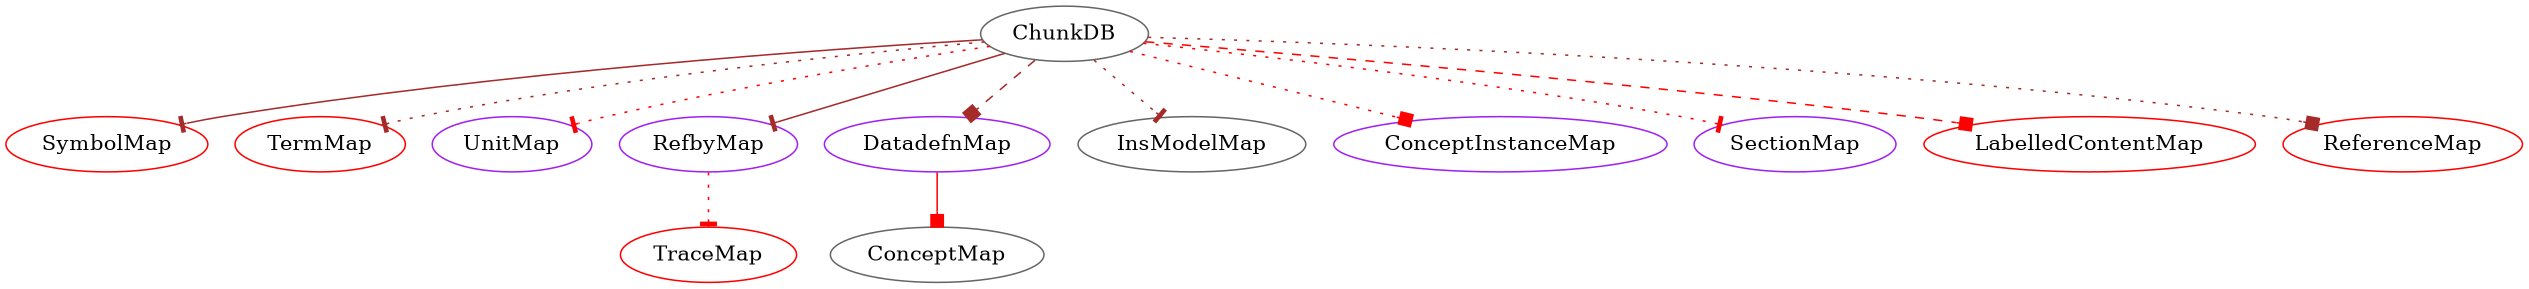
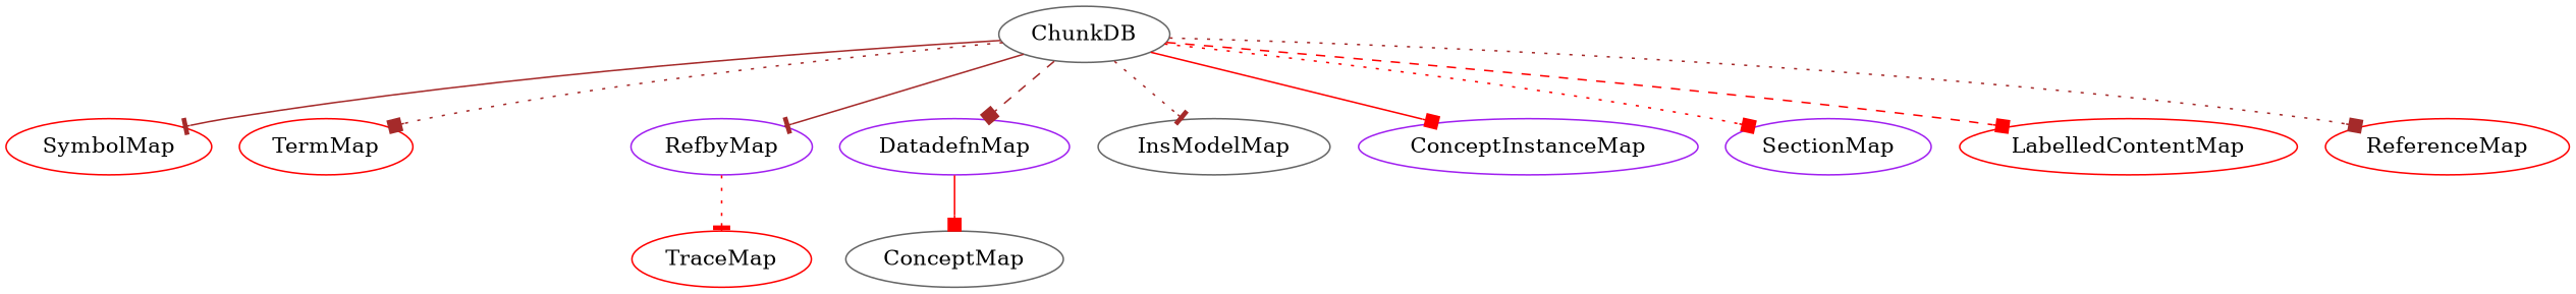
  digraph {
    node [color=red]
    edge [arrowhead=tee color=brown style=dotted]
    n1 [color=gray40 label=ChunkDB shape=oval]
    SymbolMap
    TermMap
-   UnitMap [color=purple]
    RefbyMap [color=purple]
    DatadefnMap [color=purple]
    InsModelMap [color=gray40]
    ConceptInstanceMap [color=purple]
    SectionMap [color=purple]
    LabelledContentMap
    ReferenceMap
    TraceMap
    ConceptMap [color=gray40]
    n1 -> SymbolMap [style=solid]
-   n1 -> TermMap
-   n1 -> UnitMap [color=red]
+   n1 -> TermMap [arrowhead=box]
    n1 -> RefbyMap [style=solid]
    n1 -> DatadefnMap [arrowhead=box style=dashed]
    n1 -> InsModelMap
-   n1 -> ConceptInstanceMap [arrowhead=box color=red]
-   n1 -> SectionMap [color=red]
+   n1 -> ConceptInstanceMap [arrowhead=box color=red style=solid]
+   n1 -> SectionMap [arrowhead=box color=red]
    n1 -> LabelledContentMap [arrowhead=box color=red style=dashed]
    n1 -> ReferenceMap [arrowhead=box]
    RefbyMap -> TraceMap [color=red]
    DatadefnMap -> ConceptMap [arrowhead=box color=red style=solid]
  }
